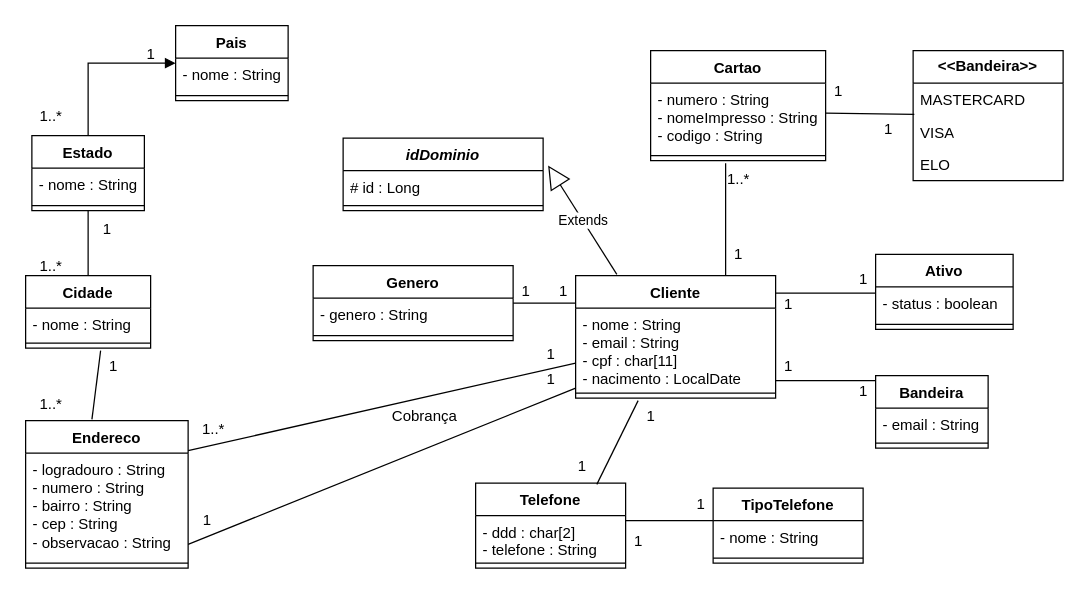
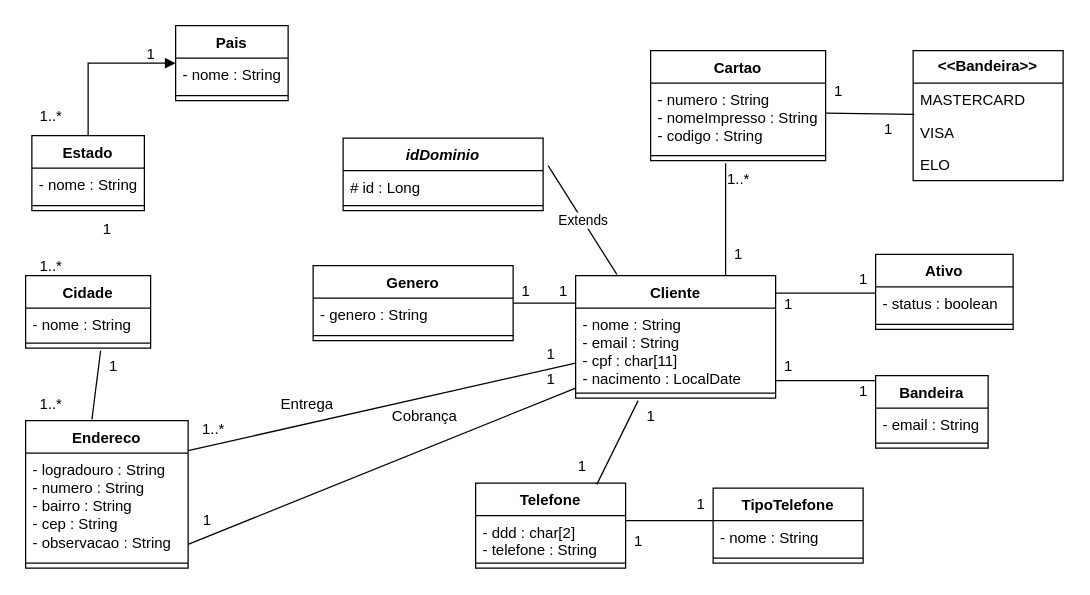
  <mxCell id="0" />
  <mxCell id="1" parent="0" />
  <mxCell id="2" value="Cartao" style="swimlane;fontStyle=1;align=center;verticalAlign=top;childLayout=stackLayout;horizontal=1;startSize=26;horizontalStack=0;resizeParent=1;resizeParentMax=0;resizeLast=0;collapsible=1;marginBottom=0;whiteSpace=wrap;html=1;" vertex="1" parent="1"><mxGeometry x="520" y="40" width="140" height="88" as="geometry" /></mxCell>
  <mxCell id="3" value="- numero : String&lt;br&gt;- nomeImpresso : String&lt;br&gt;- codigo : String" style="text;strokeColor=none;fillColor=none;align=left;verticalAlign=top;spacingLeft=4;spacingRight=4;overflow=hidden;rotatable=0;points=[[0,0.5],[1,0.5]];portConstraint=eastwest;whiteSpace=wrap;html=1;" vertex="1" parent="2"><mxGeometry y="26" width="140" height="54" as="geometry" /></mxCell>
  <mxCell id="4" value="" style="line;strokeWidth=1;fillColor=none;align=left;verticalAlign=middle;spacingTop=-1;spacingLeft=3;spacingRight=3;rotatable=0;labelPosition=right;points=[];portConstraint=eastwest;strokeColor=inherit;" vertex="1" parent="2"><mxGeometry y="80" width="140" height="8" as="geometry" /></mxCell>
  <mxCell id="5" value="&lt;b&gt;&amp;lt;&amp;lt;Bandeira&amp;gt;&amp;gt;&lt;/b&gt;" style="swimlane;fontStyle=0;childLayout=stackLayout;horizontal=1;startSize=26;fillColor=none;horizontalStack=0;resizeParent=1;resizeParentMax=0;resizeLast=0;collapsible=1;marginBottom=0;whiteSpace=wrap;html=1;" vertex="1" parent="1"><mxGeometry x="730" y="40" width="120" height="104" as="geometry" /></mxCell>
  <mxCell id="6" value="MASTERCARD" style="text;strokeColor=none;fillColor=none;align=left;verticalAlign=top;spacingLeft=4;spacingRight=4;overflow=hidden;rotatable=0;points=[[0,0.5],[1,0.5]];portConstraint=eastwest;whiteSpace=wrap;html=1;" vertex="1" parent="5"><mxGeometry y="26" width="120" height="26" as="geometry" /></mxCell>
  <mxCell id="7" value="VISA" style="text;strokeColor=none;fillColor=none;align=left;verticalAlign=top;spacingLeft=4;spacingRight=4;overflow=hidden;rotatable=0;points=[[0,0.5],[1,0.5]];portConstraint=eastwest;whiteSpace=wrap;html=1;" vertex="1" parent="5"><mxGeometry y="52" width="120" height="26" as="geometry" /></mxCell>
  <mxCell id="8" value="ELO" style="text;strokeColor=none;fillColor=none;align=left;verticalAlign=top;spacingLeft=4;spacingRight=4;overflow=hidden;rotatable=0;points=[[0,0.5],[1,0.5]];portConstraint=eastwest;whiteSpace=wrap;html=1;" vertex="1" parent="5"><mxGeometry y="78" width="120" height="26" as="geometry" /></mxCell>
  <mxCell id="9" value="Telefone" style="swimlane;fontStyle=1;align=center;verticalAlign=top;childLayout=stackLayout;horizontal=1;startSize=26;horizontalStack=0;resizeParent=1;resizeParentMax=0;resizeLast=0;collapsible=1;marginBottom=0;whiteSpace=wrap;html=1;" vertex="1" parent="1"><mxGeometry x="380" y="386" width="120" height="68" as="geometry" /></mxCell>
  <mxCell id="10" value="- ddd : char[2]&lt;br&gt;- telefone : String&amp;nbsp;" style="text;strokeColor=none;fillColor=none;align=left;verticalAlign=top;spacingLeft=4;spacingRight=4;overflow=hidden;rotatable=0;points=[[0,0.5],[1,0.5]];portConstraint=eastwest;whiteSpace=wrap;html=1;" vertex="1" parent="9"><mxGeometry y="26" width="120" height="34" as="geometry" /></mxCell>
  <mxCell id="11" value="" style="line;strokeWidth=1;fillColor=none;align=left;verticalAlign=middle;spacingTop=-1;spacingLeft=3;spacingRight=3;rotatable=0;labelPosition=right;points=[];portConstraint=eastwest;strokeColor=inherit;" vertex="1" parent="9"><mxGeometry y="60" width="120" height="8" as="geometry" /></mxCell>
  <mxCell id="12" value="TipoTelefone" style="swimlane;fontStyle=1;align=center;verticalAlign=top;childLayout=stackLayout;horizontal=1;startSize=26;horizontalStack=0;resizeParent=1;resizeParentMax=0;resizeLast=0;collapsible=1;marginBottom=0;whiteSpace=wrap;html=1;" vertex="1" parent="1"><mxGeometry x="570" y="390" width="120" height="60" as="geometry" /></mxCell>
  <mxCell id="13" value="- nome : String&amp;nbsp;" style="text;strokeColor=none;fillColor=none;align=left;verticalAlign=top;spacingLeft=4;spacingRight=4;overflow=hidden;rotatable=0;points=[[0,0.5],[1,0.5]];portConstraint=eastwest;whiteSpace=wrap;html=1;" vertex="1" parent="12"><mxGeometry y="26" width="120" height="26" as="geometry" /></mxCell>
  <mxCell id="14" value="" style="line;strokeWidth=1;fillColor=none;align=left;verticalAlign=middle;spacingTop=-1;spacingLeft=3;spacingRight=3;rotatable=0;labelPosition=right;points=[];portConstraint=eastwest;strokeColor=inherit;" vertex="1" parent="12"><mxGeometry y="52" width="120" height="8" as="geometry" /></mxCell>
  <mxCell id="15" value="Endereco" style="swimlane;fontStyle=1;align=center;verticalAlign=top;childLayout=stackLayout;horizontal=1;startSize=26;horizontalStack=0;resizeParent=1;resizeParentMax=0;resizeLast=0;collapsible=1;marginBottom=0;whiteSpace=wrap;html=1;" vertex="1" parent="1"><mxGeometry x="20" y="336" width="130" height="118" as="geometry" /></mxCell>
  <mxCell id="16" value="- logradouro : String&lt;br&gt;- numero : String&lt;br&gt;- bairro : String&lt;br&gt;- cep : String&lt;br&gt;- observacao : String" style="text;strokeColor=none;fillColor=none;align=left;verticalAlign=top;spacingLeft=4;spacingRight=4;overflow=hidden;rotatable=0;points=[[0,0.5],[1,0.5]];portConstraint=eastwest;whiteSpace=wrap;html=1;" vertex="1" parent="15"><mxGeometry y="26" width="130" height="84" as="geometry" /></mxCell>
  <mxCell id="17" value="" style="line;strokeWidth=1;fillColor=none;align=left;verticalAlign=middle;spacingTop=-1;spacingLeft=3;spacingRight=3;rotatable=0;labelPosition=right;points=[];portConstraint=eastwest;strokeColor=inherit;" vertex="1" parent="15"><mxGeometry y="110" width="130" height="8" as="geometry" /></mxCell>
  <mxCell id="18" value="Cliente" style="swimlane;fontStyle=1;align=center;verticalAlign=top;childLayout=stackLayout;horizontal=1;startSize=26;horizontalStack=0;resizeParent=1;resizeParentMax=0;resizeLast=0;collapsible=1;marginBottom=0;whiteSpace=wrap;html=1;" vertex="1" parent="1"><mxGeometry x="460" y="220" width="160" height="98" as="geometry" /></mxCell>
  <mxCell id="19" value="- nome : String&lt;br&gt;- email : String&lt;br&gt;- cpf : char[11]&lt;br&gt;- nacimento : LocalDate" style="text;strokeColor=none;fillColor=none;align=left;verticalAlign=top;spacingLeft=4;spacingRight=4;overflow=hidden;rotatable=0;points=[[0,0.5],[1,0.5]];portConstraint=eastwest;whiteSpace=wrap;html=1;" vertex="1" parent="18"><mxGeometry y="26" width="160" height="64" as="geometry" /></mxCell>
  <mxCell id="20" value="" style="line;strokeWidth=1;fillColor=none;align=left;verticalAlign=middle;spacingTop=-1;spacingLeft=3;spacingRight=3;rotatable=0;labelPosition=right;points=[];portConstraint=eastwest;strokeColor=inherit;" vertex="1" parent="18"><mxGeometry y="90" width="160" height="8" as="geometry" /></mxCell>
  <mxCell id="21" value="Cidade" style="swimlane;fontStyle=1;align=center;verticalAlign=top;childLayout=stackLayout;horizontal=1;startSize=26;horizontalStack=0;resizeParent=1;resizeParentMax=0;resizeLast=0;collapsible=1;marginBottom=0;whiteSpace=wrap;html=1;" vertex="1" parent="1"><mxGeometry x="20" y="220" width="100" height="58" as="geometry" /></mxCell>
  <mxCell id="22" value="- nome : String" style="text;strokeColor=none;fillColor=none;align=left;verticalAlign=top;spacingLeft=4;spacingRight=4;overflow=hidden;rotatable=0;points=[[0,0.5],[1,0.5]];portConstraint=eastwest;whiteSpace=wrap;html=1;" vertex="1" parent="21"><mxGeometry y="26" width="100" height="24" as="geometry" /></mxCell>
  <mxCell id="23" value="" style="line;strokeWidth=1;fillColor=none;align=left;verticalAlign=middle;spacingTop=-1;spacingLeft=3;spacingRight=3;rotatable=0;labelPosition=right;points=[];portConstraint=eastwest;strokeColor=inherit;" vertex="1" parent="21"><mxGeometry y="50" width="100" height="8" as="geometry" /></mxCell>
  <mxCell id="24" value="Estado" style="swimlane;fontStyle=1;align=center;verticalAlign=top;childLayout=stackLayout;horizontal=1;startSize=26;horizontalStack=0;resizeParent=1;resizeParentMax=0;resizeLast=0;collapsible=1;marginBottom=0;whiteSpace=wrap;html=1;" vertex="1" parent="1"><mxGeometry x="25" y="108" width="90" height="60" as="geometry" /></mxCell>
  <mxCell id="25" value="- nome : String" style="text;strokeColor=none;fillColor=none;align=left;verticalAlign=top;spacingLeft=4;spacingRight=4;overflow=hidden;rotatable=0;points=[[0,0.5],[1,0.5]];portConstraint=eastwest;whiteSpace=wrap;html=1;" vertex="1" parent="24"><mxGeometry y="26" width="90" height="26" as="geometry" /></mxCell>
  <mxCell id="26" value="" style="line;strokeWidth=1;fillColor=none;align=left;verticalAlign=middle;spacingTop=-1;spacingLeft=3;spacingRight=3;rotatable=0;labelPosition=right;points=[];portConstraint=eastwest;strokeColor=inherit;" vertex="1" parent="24"><mxGeometry y="52" width="90" height="8" as="geometry" /></mxCell>
  <mxCell id="27" value="Pais" style="swimlane;fontStyle=1;align=center;verticalAlign=top;childLayout=stackLayout;horizontal=1;startSize=26;horizontalStack=0;resizeParent=1;resizeParentMax=0;resizeLast=0;collapsible=1;marginBottom=0;whiteSpace=wrap;html=1;" vertex="1" parent="1"><mxGeometry x="140" y="20" width="90" height="60" as="geometry" /></mxCell>
  <mxCell id="28" value="- nome : String" style="text;strokeColor=none;fillColor=none;align=left;verticalAlign=top;spacingLeft=4;spacingRight=4;overflow=hidden;rotatable=0;points=[[0,0.5],[1,0.5]];portConstraint=eastwest;whiteSpace=wrap;html=1;" vertex="1" parent="27"><mxGeometry y="26" width="90" height="26" as="geometry" /></mxCell>
  <mxCell id="29" value="" style="line;strokeWidth=1;fillColor=none;align=left;verticalAlign=middle;spacingTop=-1;spacingLeft=3;spacingRight=3;rotatable=0;labelPosition=right;points=[];portConstraint=eastwest;strokeColor=inherit;" vertex="1" parent="27"><mxGeometry y="52" width="90" height="8" as="geometry" /></mxCell>
  <mxCell id="30" value="&lt;i&gt;idDominio&lt;/i&gt;" style="swimlane;fontStyle=1;align=center;verticalAlign=top;childLayout=stackLayout;horizontal=1;startSize=26;horizontalStack=0;resizeParent=1;resizeParentMax=0;resizeLast=0;collapsible=1;marginBottom=0;whiteSpace=wrap;html=1;" vertex="1" parent="1"><mxGeometry x="274" y="110" width="160" height="58" as="geometry" /></mxCell>
  <mxCell id="31" value="# id : Long" style="text;strokeColor=none;fillColor=none;align=left;verticalAlign=top;spacingLeft=4;spacingRight=4;overflow=hidden;rotatable=0;points=[[0,0.5],[1,0.5]];portConstraint=eastwest;whiteSpace=wrap;html=1;" vertex="1" parent="30"><mxGeometry y="26" width="160" height="24" as="geometry" /></mxCell>
  <mxCell id="32" value="" style="line;strokeWidth=1;fillColor=none;align=left;verticalAlign=middle;spacingTop=-1;spacingLeft=3;spacingRight=3;rotatable=0;labelPosition=right;points=[];portConstraint=eastwest;strokeColor=inherit;" vertex="1" parent="30"><mxGeometry y="50" width="160" height="8" as="geometry" /></mxCell>
  <mxCell id="33" value="Ativo" style="swimlane;fontStyle=1;align=center;verticalAlign=top;childLayout=stackLayout;horizontal=1;startSize=26;horizontalStack=0;resizeParent=1;resizeParentMax=0;resizeLast=0;collapsible=1;marginBottom=0;whiteSpace=wrap;html=1;" vertex="1" parent="1"><mxGeometry x="700" y="203" width="110" height="60" as="geometry" /></mxCell>
  <mxCell id="34" value="- status : boolean" style="text;strokeColor=none;fillColor=none;align=left;verticalAlign=top;spacingLeft=4;spacingRight=4;overflow=hidden;rotatable=0;points=[[0,0.5],[1,0.5]];portConstraint=eastwest;whiteSpace=wrap;html=1;" vertex="1" parent="33"><mxGeometry y="26" width="110" height="26" as="geometry" /></mxCell>
  <mxCell id="35" value="" style="line;strokeWidth=1;fillColor=none;align=left;verticalAlign=middle;spacingTop=-1;spacingLeft=3;spacingRight=3;rotatable=0;labelPosition=right;points=[];portConstraint=eastwest;strokeColor=inherit;" vertex="1" parent="33"><mxGeometry y="52" width="110" height="8" as="geometry" /></mxCell>
- <mxCell id="36" value="Extends" style="endArrow=block;endSize=16;endFill=0;html=1;rounded=0;exitX=0.206;exitY=-0.01;exitDx=0;exitDy=0;exitPerimeter=0;entryX=1.025;entryY=-0.167;entryDx=0;entryDy=0;entryPerimeter=0;" edge="1" parent="1" source="18" target="31"><mxGeometry width="160" relative="1" as="geometry"><mxPoint x="270" y="250" as="sourcePoint" /><mxPoint x="430" y="250" as="targetPoint" /></mxGeometry></mxCell>
+ <mxCell id="36" value="Extends" style="endArrow=none;endSize=16;endFill=0;html=1;rounded=0;exitX=0.206;exitY=-0.01;exitDx=0;exitDy=0;exitPerimeter=0;entryX=1.025;entryY=-0.167;entryDx=0;entryDy=0;entryPerimeter=0;" edge="1" parent="1" source="18" target="31"><mxGeometry width="160" relative="1" as="geometry"><mxPoint x="270" y="250" as="sourcePoint" /><mxPoint x="430" y="250" as="targetPoint" /></mxGeometry></mxCell>
  <mxCell id="37" value="" style="line;strokeWidth=1;fillColor=none;align=left;verticalAlign=middle;spacingTop=-1;spacingLeft=3;spacingRight=3;rotatable=0;labelPosition=right;points=[];portConstraint=eastwest;strokeColor=inherit;" vertex="1" parent="1"><mxGeometry x="620" y="230" width="80" height="8" as="geometry" /></mxCell>
  <mxCell id="38" value="Bandeira" style="swimlane;fontStyle=1;align=center;verticalAlign=top;childLayout=stackLayout;horizontal=1;startSize=26;horizontalStack=0;resizeParent=1;resizeParentMax=0;resizeLast=0;collapsible=1;marginBottom=0;whiteSpace=wrap;html=1;" vertex="1" parent="1"><mxGeometry x="700" y="300" width="90" height="58" as="geometry" /></mxCell>
  <mxCell id="39" value="- email : String" style="text;strokeColor=none;fillColor=none;align=left;verticalAlign=top;spacingLeft=4;spacingRight=4;overflow=hidden;rotatable=0;points=[[0,0.5],[1,0.5]];portConstraint=eastwest;whiteSpace=wrap;html=1;" vertex="1" parent="38"><mxGeometry y="26" width="90" height="24" as="geometry" /></mxCell>
  <mxCell id="40" value="" style="line;strokeWidth=1;fillColor=none;align=left;verticalAlign=middle;spacingTop=-1;spacingLeft=3;spacingRight=3;rotatable=0;labelPosition=right;points=[];portConstraint=eastwest;strokeColor=inherit;" vertex="1" parent="38"><mxGeometry y="50" width="90" height="8" as="geometry" /></mxCell>
  <mxCell id="41" value="" style="endArrow=none;html=1;rounded=0;entryX=0.008;entryY=0.962;entryDx=0;entryDy=0;entryPerimeter=0;" edge="1" parent="1" target="6"><mxGeometry width="50" height="50" relative="1" as="geometry"><mxPoint x="660" y="90" as="sourcePoint" /><mxPoint x="710" y="90" as="targetPoint" /></mxGeometry></mxCell>
  <mxCell id="42" value="" style="endArrow=none;html=1;rounded=0;exitX=0.75;exitY=0;exitDx=0;exitDy=0;" edge="1" parent="1" source="18"><mxGeometry width="50" height="50" relative="1" as="geometry"><mxPoint x="330" y="300" as="sourcePoint" /><mxPoint x="580" y="130" as="targetPoint" /></mxGeometry></mxCell>
  <mxCell id="43" value="1..*" style="text;html=1;align=center;verticalAlign=middle;resizable=0;points=[];autosize=1;strokeColor=none;fillColor=none;" vertex="1" parent="1"><mxGeometry x="570" y="128" width="40" height="30" as="geometry" /></mxCell>
  <mxCell id="44" value="1&lt;br&gt;" style="text;html=1;align=center;verticalAlign=middle;resizable=0;points=[];autosize=1;strokeColor=none;fillColor=none;" vertex="1" parent="1"><mxGeometry x="575" y="188" width="30" height="30" as="geometry" /></mxCell>
  <mxCell id="45" value="Genero" style="swimlane;fontStyle=1;align=center;verticalAlign=top;childLayout=stackLayout;horizontal=1;startSize=26;horizontalStack=0;resizeParent=1;resizeParentMax=0;resizeLast=0;collapsible=1;marginBottom=0;whiteSpace=wrap;html=1;" vertex="1" parent="1"><mxGeometry x="250" y="212" width="160" height="60" as="geometry" /></mxCell>
  <mxCell id="46" value="- genero : String" style="text;strokeColor=none;fillColor=none;align=left;verticalAlign=top;spacingLeft=4;spacingRight=4;overflow=hidden;rotatable=0;points=[[0,0.5],[1,0.5]];portConstraint=eastwest;whiteSpace=wrap;html=1;" vertex="1" parent="45"><mxGeometry y="26" width="160" height="26" as="geometry" /></mxCell>
  <mxCell id="47" value="" style="line;strokeWidth=1;fillColor=none;align=left;verticalAlign=middle;spacingTop=-1;spacingLeft=3;spacingRight=3;rotatable=0;labelPosition=right;points=[];portConstraint=eastwest;strokeColor=inherit;" vertex="1" parent="45"><mxGeometry y="52" width="160" height="8" as="geometry" /></mxCell>
  <mxCell id="48" value="" style="line;strokeWidth=1;fillColor=none;align=left;verticalAlign=middle;spacingTop=-1;spacingLeft=3;spacingRight=3;rotatable=0;labelPosition=right;points=[];portConstraint=eastwest;strokeColor=inherit;" vertex="1" parent="1"><mxGeometry x="500" y="412" width="70" height="8" as="geometry" /></mxCell>
  <mxCell id="49" value="" style="line;strokeWidth=1;fillColor=none;align=left;verticalAlign=middle;spacingTop=-1;spacingLeft=3;spacingRight=3;rotatable=0;labelPosition=right;points=[];portConstraint=eastwest;strokeColor=inherit;" vertex="1" parent="1"><mxGeometry x="620" y="300" width="80" height="8" as="geometry" /></mxCell>
  <mxCell id="50" value="" style="line;strokeWidth=1;fillColor=none;align=left;verticalAlign=middle;spacingTop=-1;spacingLeft=3;spacingRight=3;rotatable=0;labelPosition=right;points=[];portConstraint=eastwest;strokeColor=inherit;" vertex="1" parent="1"><mxGeometry x="410" y="238" width="50" height="8" as="geometry" /></mxCell>
  <mxCell id="51" value="" style="endArrow=none;html=1;rounded=0;entryX=0;entryY=0.688;entryDx=0;entryDy=0;entryPerimeter=0;" edge="1" parent="1" target="19"><mxGeometry width="50" height="50" relative="1" as="geometry"><mxPoint x="150" y="360" as="sourcePoint" /><mxPoint x="380" y="250" as="targetPoint" /></mxGeometry></mxCell>
  <mxCell id="52" value="" style="endArrow=none;html=1;rounded=0;exitX=1;exitY=0.869;exitDx=0;exitDy=0;exitPerimeter=0;entryX=0;entryY=1;entryDx=0;entryDy=0;entryPerimeter=0;" edge="1" parent="1" source="16" target="19"><mxGeometry width="50" height="50" relative="1" as="geometry"><mxPoint x="330" y="300" as="sourcePoint" /><mxPoint x="380" y="250" as="targetPoint" /></mxGeometry></mxCell>
+ <mxCell id="53" value="Entrega" style="text;html=1;align=center;verticalAlign=middle;resizable=0;points=[];autosize=1;strokeColor=none;fillColor=none;" vertex="1" parent="1"><mxGeometry x="210" y="308" width="70" height="30" as="geometry" /></mxCell>
  <mxCell id="54" value="Cobrança" style="text;html=1;align=center;verticalAlign=middle;resizable=0;points=[];autosize=1;strokeColor=none;fillColor=none;" vertex="1" parent="1"><mxGeometry x="299" y="318" width="80" height="30" as="geometry" /></mxCell>
  <mxCell id="55" value="1..*" style="text;html=1;align=center;verticalAlign=middle;resizable=0;points=[];autosize=1;strokeColor=none;fillColor=none;" vertex="1" parent="1"><mxGeometry x="150" y="328" width="40" height="30" as="geometry" /></mxCell>
  <mxCell id="56" value="1" style="text;html=1;align=center;verticalAlign=middle;resizable=0;points=[];autosize=1;strokeColor=none;fillColor=none;" vertex="1" parent="1"><mxGeometry x="425" y="268" width="30" height="30" as="geometry" /></mxCell>
  <mxCell id="57" value="1" style="text;html=1;align=center;verticalAlign=middle;resizable=0;points=[];autosize=1;strokeColor=none;fillColor=none;" vertex="1" parent="1"><mxGeometry x="150" y="401" width="30" height="30" as="geometry" /></mxCell>
  <mxCell id="58" value="1" style="text;html=1;align=center;verticalAlign=middle;resizable=0;points=[];autosize=1;strokeColor=none;fillColor=none;" vertex="1" parent="1"><mxGeometry x="425" y="288" width="30" height="30" as="geometry" /></mxCell>
  <mxCell id="59" value="" style="endArrow=none;html=1;rounded=0;exitX=0.408;exitY=-0.008;exitDx=0;exitDy=0;exitPerimeter=0;" edge="1" parent="1" source="15"><mxGeometry width="50" height="50" relative="1" as="geometry"><mxPoint x="330" y="300" as="sourcePoint" /><mxPoint x="80" y="280" as="targetPoint" /></mxGeometry></mxCell>
  <mxCell id="60" value="1..*" style="text;html=1;align=center;verticalAlign=middle;resizable=0;points=[];autosize=1;strokeColor=none;fillColor=none;" vertex="1" parent="1"><mxGeometry x="20" y="308" width="40" height="30" as="geometry" /></mxCell>
  <mxCell id="61" value="1" style="text;html=1;align=center;verticalAlign=middle;resizable=0;points=[];autosize=1;strokeColor=none;fillColor=none;" vertex="1" parent="1"><mxGeometry x="75" y="278" width="30" height="30" as="geometry" /></mxCell>
- <mxCell id="62" value="" style="endArrow=none;html=1;rounded=0;entryX=0.5;entryY=1;entryDx=0;entryDy=0;exitX=0.5;exitY=0;exitDx=0;exitDy=0;" edge="1" parent="1" source="21" target="24"><mxGeometry width="50" height="50" relative="1" as="geometry"><mxPoint x="330" y="300" as="sourcePoint" /><mxPoint x="380" y="250" as="targetPoint" /></mxGeometry></mxCell>
  <mxCell id="63" value="1..*" style="text;html=1;align=center;verticalAlign=middle;resizable=0;points=[];autosize=1;strokeColor=none;fillColor=none;" vertex="1" parent="1"><mxGeometry x="20" y="198" width="40" height="30" as="geometry" /></mxCell>
  <mxCell id="64" value="1" style="text;html=1;align=center;verticalAlign=middle;resizable=0;points=[];autosize=1;strokeColor=none;fillColor=none;" vertex="1" parent="1"><mxGeometry x="70" y="168" width="30" height="30" as="geometry" /></mxCell>
  <mxCell id="65" value="" style="endArrow=block;html=1;rounded=0;exitX=0.5;exitY=0;exitDx=0;exitDy=0;entryX=0;entryY=0.5;entryDx=0;entryDy=0;" edge="1" parent="1" source="24" target="27"><mxGeometry width="50" height="50" relative="1" as="geometry"><mxPoint x="330" y="200" as="sourcePoint" /><mxPoint x="130" y="52" as="targetPoint" /><Array as="points"><mxPoint x="70" y="50" /></Array></mxGeometry></mxCell>
  <mxCell id="66" value="1..*" style="text;html=1;align=center;verticalAlign=middle;resizable=0;points=[];autosize=1;strokeColor=none;fillColor=none;" vertex="1" parent="1"><mxGeometry x="20" y="78" width="40" height="30" as="geometry" /></mxCell>
  <mxCell id="67" value="1" style="text;html=1;align=center;verticalAlign=middle;resizable=0;points=[];autosize=1;strokeColor=none;fillColor=none;" vertex="1" parent="1"><mxGeometry x="105" y="28" width="30" height="30" as="geometry" /></mxCell>
  <mxCell id="68" value="1" style="text;html=1;align=center;verticalAlign=middle;resizable=0;points=[];autosize=1;strokeColor=none;fillColor=none;" vertex="1" parent="1"><mxGeometry x="405" y="218" width="30" height="30" as="geometry" /></mxCell>
  <mxCell id="69" value="1" style="text;html=1;align=center;verticalAlign=middle;resizable=0;points=[];autosize=1;strokeColor=none;fillColor=none;" vertex="1" parent="1"><mxGeometry x="435" y="218" width="30" height="30" as="geometry" /></mxCell>
  <mxCell id="70" value="1" style="text;html=1;align=center;verticalAlign=middle;resizable=0;points=[];autosize=1;strokeColor=none;fillColor=none;" vertex="1" parent="1"><mxGeometry x="675" y="208" width="30" height="30" as="geometry" /></mxCell>
  <mxCell id="71" value="1" style="text;html=1;align=center;verticalAlign=middle;resizable=0;points=[];autosize=1;strokeColor=none;fillColor=none;" vertex="1" parent="1"><mxGeometry x="615" y="228" width="30" height="30" as="geometry" /></mxCell>
  <mxCell id="72" value="1" style="text;html=1;align=center;verticalAlign=middle;resizable=0;points=[];autosize=1;strokeColor=none;fillColor=none;" vertex="1" parent="1"><mxGeometry x="675" y="298" width="30" height="30" as="geometry" /></mxCell>
  <mxCell id="73" value="1" style="text;html=1;align=center;verticalAlign=middle;resizable=0;points=[];autosize=1;strokeColor=none;fillColor=none;" vertex="1" parent="1"><mxGeometry x="615" y="278" width="30" height="30" as="geometry" /></mxCell>
  <mxCell id="74" value="1" style="text;html=1;align=center;verticalAlign=middle;resizable=0;points=[];autosize=1;strokeColor=none;fillColor=none;" vertex="1" parent="1"><mxGeometry x="655" y="58" width="30" height="30" as="geometry" /></mxCell>
  <mxCell id="75" value="1" style="text;html=1;align=center;verticalAlign=middle;resizable=0;points=[];autosize=1;strokeColor=none;fillColor=none;" vertex="1" parent="1"><mxGeometry x="695" y="88" width="30" height="30" as="geometry" /></mxCell>
  <mxCell id="76" value="" style="endArrow=none;html=1;rounded=0;exitX=0.808;exitY=0.015;exitDx=0;exitDy=0;exitPerimeter=0;" edge="1" parent="1" source="9"><mxGeometry width="50" height="50" relative="1" as="geometry"><mxPoint x="330" y="370" as="sourcePoint" /><mxPoint x="510" y="320" as="targetPoint" /></mxGeometry></mxCell>
  <mxCell id="77" value="1" style="text;html=1;align=center;verticalAlign=middle;resizable=0;points=[];autosize=1;strokeColor=none;fillColor=none;" vertex="1" parent="1"><mxGeometry x="450" y="358" width="30" height="30" as="geometry" /></mxCell>
  <mxCell id="78" value="1&lt;br&gt;" style="text;html=1;align=center;verticalAlign=middle;resizable=0;points=[];autosize=1;strokeColor=none;fillColor=none;" vertex="1" parent="1"><mxGeometry x="505" y="318" width="30" height="30" as="geometry" /></mxCell>
  <mxCell id="79" value="1" style="text;html=1;align=center;verticalAlign=middle;resizable=0;points=[];autosize=1;strokeColor=none;fillColor=none;" vertex="1" parent="1"><mxGeometry x="545" y="388" width="30" height="30" as="geometry" /></mxCell>
  <mxCell id="80" value="1" style="text;html=1;align=center;verticalAlign=middle;resizable=0;points=[];autosize=1;strokeColor=none;fillColor=none;" vertex="1" parent="1"><mxGeometry x="495" y="418" width="30" height="30" as="geometry" /></mxCell>
